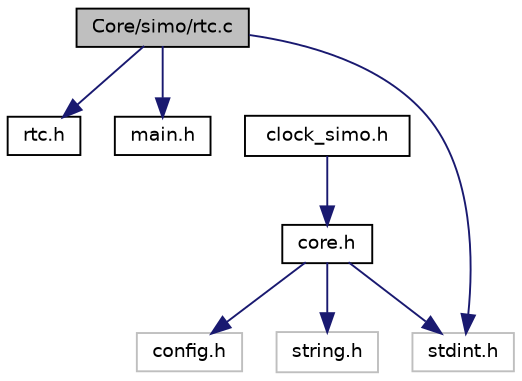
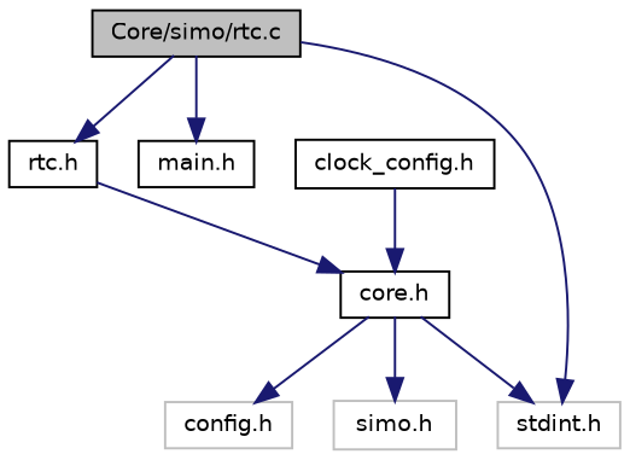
  digraph {
    node [color=black fillcolor=white fontname=Helvetica fontsize=10 shape=record style=filled]
    edge [color=midnightblue fontname=Helvetica fontsize=10 labelfontname=Helvetica labelfontsize=10 style=solid]
    n1 [fillcolor=grey75 fontcolor=black height=0.2 label="Core/simo/rtc.c" width=0.4]
    n2 [height=0.2 label="rtc.h" width=0.4]
    n3 [height=0.2 label="main.h" width=0.4]
    n4 [color=grey75 height=0.2 label="stdint.h" width=0.4]
    n5 [height=0.2 label="core.h" width=0.4]
-   n6 [height=0.2 label="clock_simo.h" width=0.4]
+   n6 [height=0.2 label="clock_config.h" width=0.4]
    n7 [color=grey75 height=0.2 label="config.h" width=0.4]
-   n8 [color=grey75 height=0.2 label="string.h" width=0.4]
+   n8 [color=grey75 height=0.2 label="simo.h" width=0.4]
    n1 -> n2
    n1 -> n3
    n1 -> n4
+   n2 -> n5
    n5 -> n4
    n5 -> n7
    n5 -> n8
    n6 -> n5
  }
